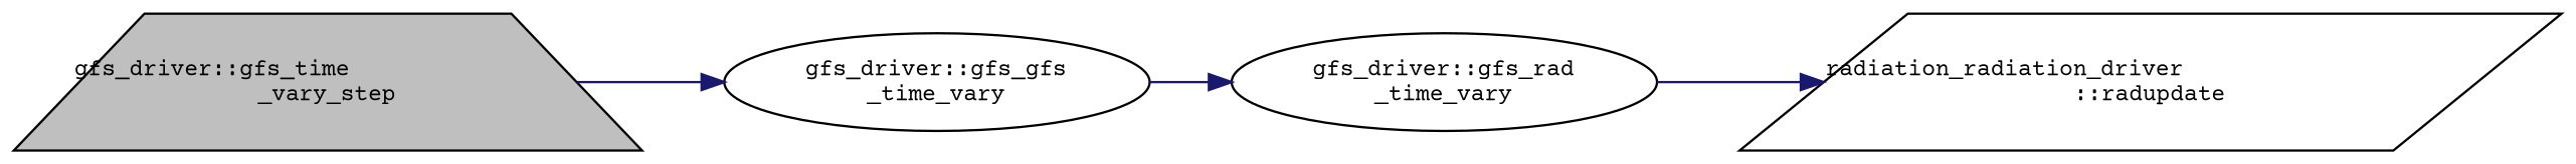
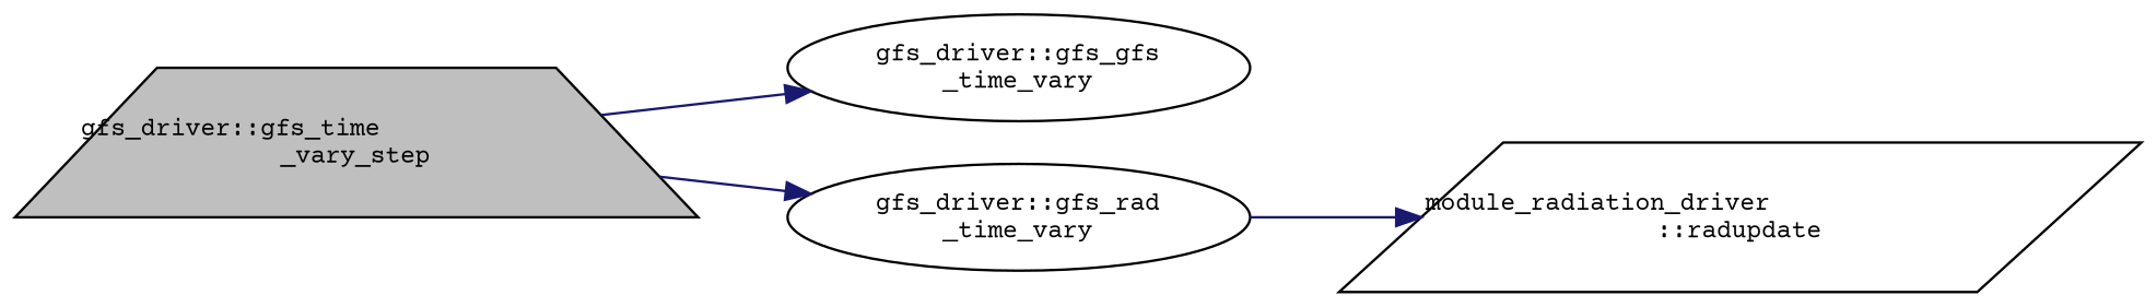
  digraph {
    fontname="Courier Prime"
    rankdir=LR
    node [color=black fillcolor=white fontname="Courier Prime" fontsize=10 shape=ellipse style=filled]
    edge [color=midnightblue fontname="Courier Prime" fontsize=10 labelfontname=Helvetica labelfontsize=10 style=solid]
    n1 [fillcolor=grey75 fontcolor=black height=0.2 label="gfs_driver::gfs_time\l_vary_step" shape=trapezium width=0.4]
    n2 [height=0.2 label="gfs_driver::gfs_gfs\l_time_vary" width=0.4]
    n3 [height=0.2 label="gfs_driver::gfs_rad\l_time_vary" width=0.4]
-   n4 [height=0.2 label="radiation_radiation_driver\l::radupdate" shape=parallelogram width=0.4]
+   n4 [height=0.2 label="module_radiation_driver\l::radupdate" shape=parallelogram width=0.4]
    n1 -> n2
-   n2 -> n3
+   n1 -> n3
    n3 -> n4
  }
